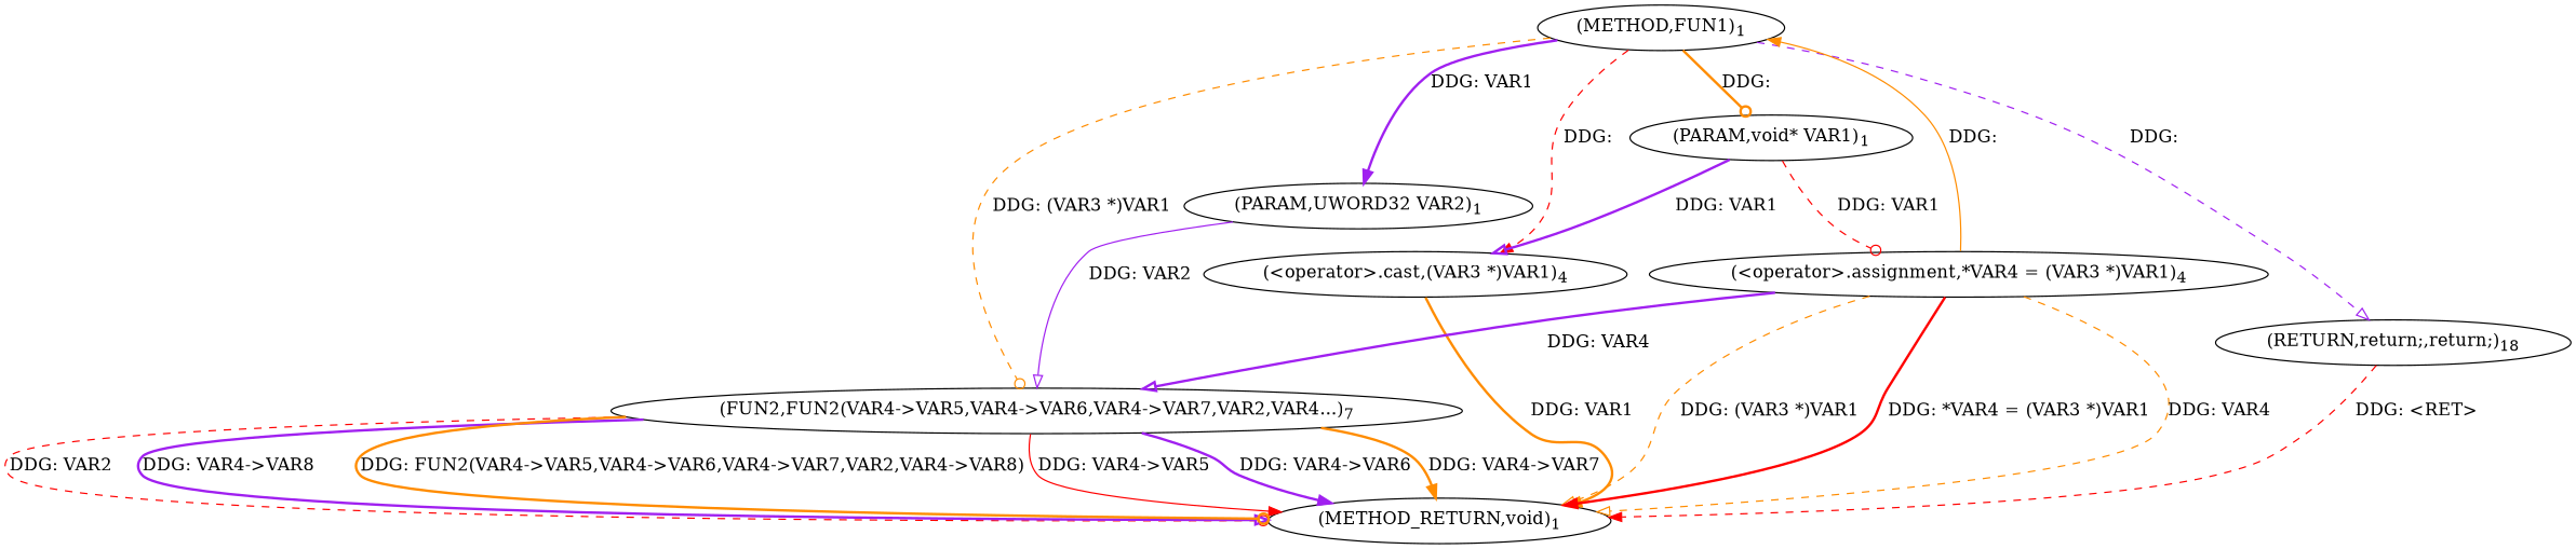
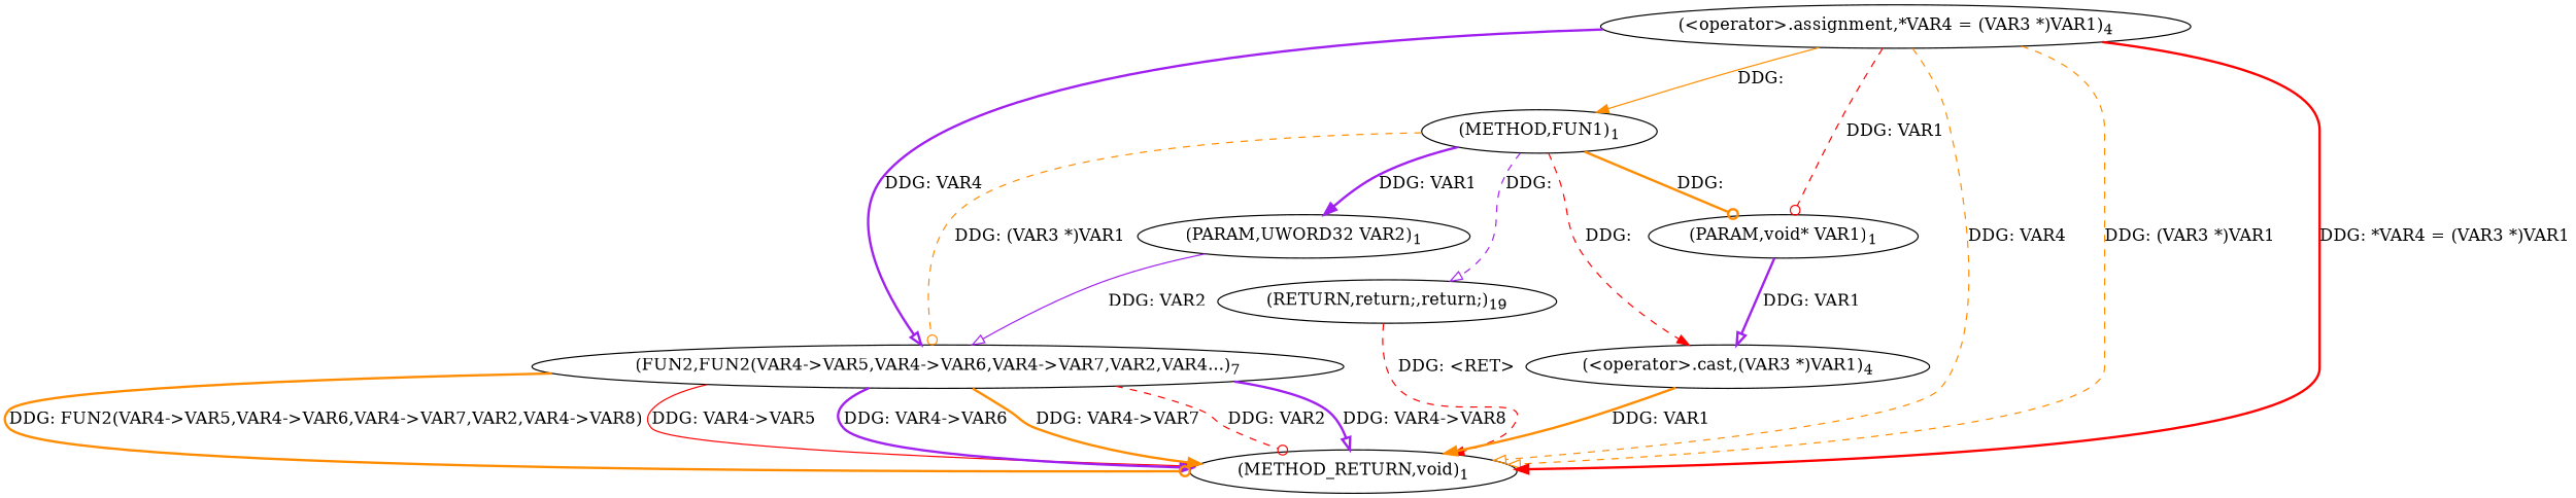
  digraph {
    edge [arrowhead=normal color=darkorange style=bold]
    n1 [label=<(METHOD,FUN1)<SUB>1</SUB>>]
    n2 [label=<(PARAM,void* VAR1)<SUB>1</SUB>>]
    n3 [label=<(PARAM,UWORD32 VAR2)<SUB>1</SUB>>]
    n4 [label=<(FUN2,FUN2(VAR4-&gt;VAR5,VAR4-&gt;VAR6,VAR4-&gt;VAR7,VAR2,VAR4...)<SUB>7</SUB>>]
-   n5 [label=<(RETURN,return;,return;)<SUB>18</SUB>>]
+   n5 [label=<(RETURN,return;,return;)<SUB>19</SUB>>]
    n6 [label=<(&lt;operator&gt;.cast,(VAR3 *)VAR1)<SUB>4</SUB>>]
    n7 [label=<(&lt;operator&gt;.assignment,*VAR4 = (VAR3 *)VAR1)<SUB>4</SUB>>]
    n8 [label=<(METHOD_RETURN,void)<SUB>1</SUB>>]
    n1 -> n2 [arrowhead=odot label="DDG: "]
    n1 -> n3 [color=purple label="DDG: VAR1"]
    n1 -> n4 [arrowhead=odot label="DDG: (VAR3 *)VAR1" style=dashed]
    n1 -> n5 [arrowhead=onormal color=purple label="DDG: " style=dashed]
    n1 -> n6 [color=red label="DDG: " style=dashed]
    n2 -> n6 [arrowhead=onormal color=purple label="DDG: VAR1"]
-   n2 -> n7 [arrowhead=odot color=red label="DDG: VAR1" style=dashed]
+   n7 -> n2 [arrowhead=odot color=red label="DDG: VAR1" style=dashed]
    n3 -> n4 [arrowhead=onormal color=purple label="DDG: VAR2" style=solid]
    n4 -> n8 [color=red label="DDG: VAR4-&gt;VAR5" style=solid]
    n4 -> n8 [color=purple label="DDG: VAR4-&gt;VAR6"]
    n4 -> n8 [label="DDG: VAR4-&gt;VAR7"]
    n4 -> n8 [arrowhead=odot color=red label="DDG: VAR2" style=dashed]
    n4 -> n8 [arrowhead=onormal color=purple label="DDG: VAR4-&gt;VAR8"]
    n4 -> n8 [arrowhead=odot label="DDG: FUN2(VAR4-&gt;VAR5,VAR4-&gt;VAR6,VAR4-&gt;VAR7,VAR2,VAR4-&gt;VAR8)"]
    n5 -> n8 [color=red label="DDG: &lt;RET&gt;" style=dashed]
    n6 -> n8 [label="DDG: VAR1"]
    n7 -> n1 [label="DDG: " style=solid]
    n7 -> n4 [arrowhead=onormal color=purple label="DDG: VAR4"]
    n7 -> n8 [arrowhead=onormal label="DDG: VAR4" style=dashed]
    n7 -> n8 [arrowhead=onormal label="DDG: (VAR3 *)VAR1" style=dashed]
    n7 -> n8 [color=red label="DDG: *VAR4 = (VAR3 *)VAR1"]
  }
